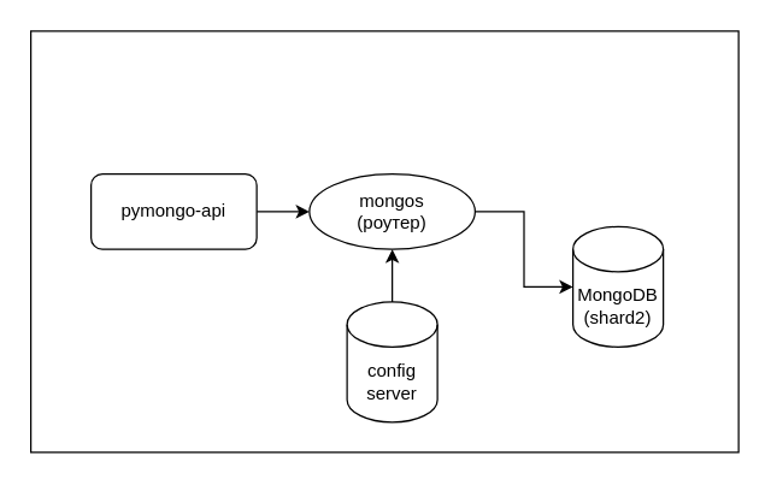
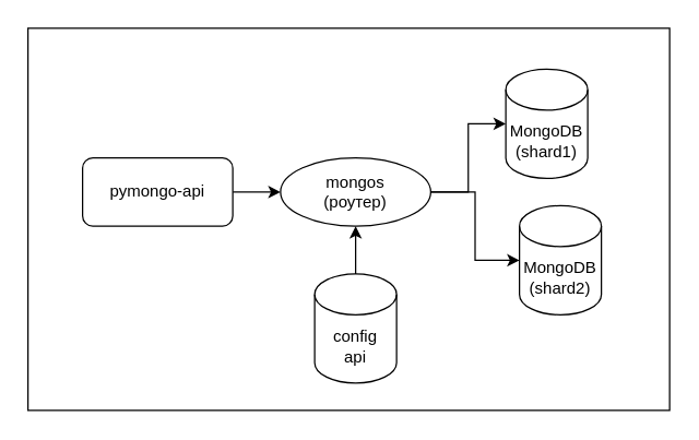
  <mxCell id="0" />
  <mxCell id="1" parent="0" />
+ <mxCell id="2" value="MongoDB&lt;br&gt;(shard1)" style="shape=cylinder3;whiteSpace=wrap;html=1;boundedLbl=1;backgroundOutline=1;size=15;" parent="1" vertex="1"><mxGeometry x="370" y="50" width="60" height="80" as="geometry" /></mxCell>
  <mxCell id="3" value="" style="edgeStyle=orthogonalEdgeStyle;rounded=0;orthogonalLoop=1;jettySize=auto;html=1;" edge="1" parent="1" source="4" target="8"><mxGeometry relative="1" as="geometry" /></mxCell>
  <mxCell id="4" value="pymongo-api" style="rounded=1;whiteSpace=wrap;html=1;" parent="1" vertex="1"><mxGeometry x="60" y="115" width="110" height="50" as="geometry" /></mxCell>
  <mxCell id="5" value="MongoDB&lt;br&gt;(shard2)" style="shape=cylinder3;whiteSpace=wrap;html=1;boundedLbl=1;backgroundOutline=1;size=15;" vertex="1" parent="1"><mxGeometry x="380" y="150" width="60" height="80" as="geometry" /></mxCell>
+ <mxCell id="6" value="" style="edgeStyle=orthogonalEdgeStyle;rounded=0;orthogonalLoop=1;jettySize=auto;html=1;" edge="1" parent="1" source="8" target="2"><mxGeometry relative="1" as="geometry" /></mxCell>
  <mxCell id="7" style="edgeStyle=orthogonalEdgeStyle;rounded=0;orthogonalLoop=1;jettySize=auto;html=1;" edge="1" parent="1" source="8" target="5"><mxGeometry relative="1" as="geometry" /></mxCell>
  <mxCell id="8" value="mongos&lt;br&gt;(роутер)" style="ellipse;whiteSpace=wrap;html=1;" vertex="1" parent="1"><mxGeometry x="205" y="115" width="110" height="50" as="geometry" /></mxCell>
  <mxCell id="9" value="" style="edgeStyle=orthogonalEdgeStyle;rounded=0;orthogonalLoop=1;jettySize=auto;html=1;" edge="1" parent="1" source="10" target="8"><mxGeometry relative="1" as="geometry" /></mxCell>
- <mxCell id="10" value="config&lt;br&gt;server" style="shape=cylinder3;whiteSpace=wrap;html=1;boundedLbl=1;backgroundOutline=1;size=15;" vertex="1" parent="1"><mxGeometry x="230" y="200" width="60" height="80" as="geometry" /></mxCell>
+ <mxCell id="10" value="config&lt;br&gt;api" style="shape=cylinder3;whiteSpace=wrap;html=1;boundedLbl=1;backgroundOutline=1;size=15;" vertex="1" parent="1"><mxGeometry x="230" y="200" width="60" height="80" as="geometry" /></mxCell>
  <mxCell id="11" value="" style="rounded=0;whiteSpace=wrap;html=1;fillColor=none;" vertex="1" parent="1"><mxGeometry x="20" y="20" width="470" height="280" as="geometry" /></mxCell>
